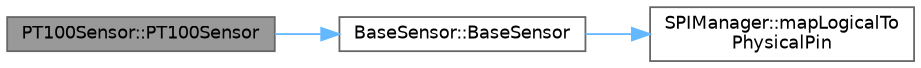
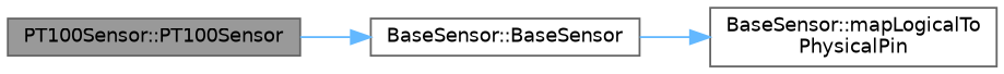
  digraph {
    rankdir=LR
    node [color=grey40 fillcolor=white fontname=Helvetica fontsize=10 shape=box style=filled]
    edge [color=steelblue1 fontname=Helvetica fontsize=10 labelfontname=Helvetica labelfontsize=10 style=solid]
    n1 [color=gray40 fillcolor=grey60 fontcolor=black height=0.2 label="PT100Sensor::PT100Sensor" width=0.4]
    n2 [height=0.2 label="BaseSensor::BaseSensor" width=0.4]
-   n3 [height=0.2 label="SPIManager::mapLogicalTo\lPhysicalPin" width=0.4]
+   n3 [height=0.2 label="BaseSensor::mapLogicalTo\lPhysicalPin" width=0.4]
    n1 -> n2
    n2 -> n3
  }
